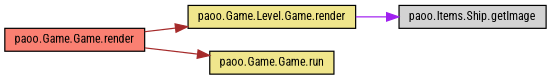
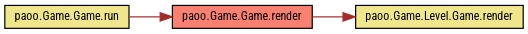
  digraph {
    fontname="Roboto Condensed"
    rankdir=RL
    node [color=black fillcolor=khaki fontname="Roboto Condensed" fontsize=10 shape=record style=filled]
    edge [color=brown dir=back fontname="Roboto Condensed" fontsize=10 labelfontname=Helvetica labelfontsize=10 style=solid]
-   n1 [fillcolor=lightgrey fontcolor=black height=0.2 label="paoo.Items.Ship.getImage" width=0.4]
    n2 [height=0.2 label="paoo.Game.Level.Game.render" width=0.4]
    n3 [fillcolor=salmon height=0.2 label="paoo.Game.Game.render" width=0.4]
    n4 [height=0.2 label="paoo.Game.Game.run" width=0.4]
-   n1 -> n2 [color=purple]
    n2 -> n3
-   n4 -> n3
+   n3 -> n4
  }
